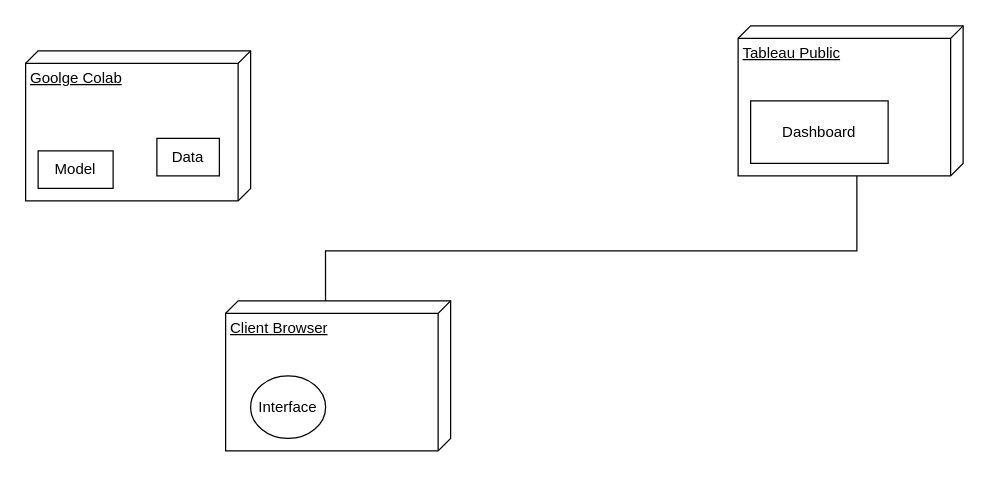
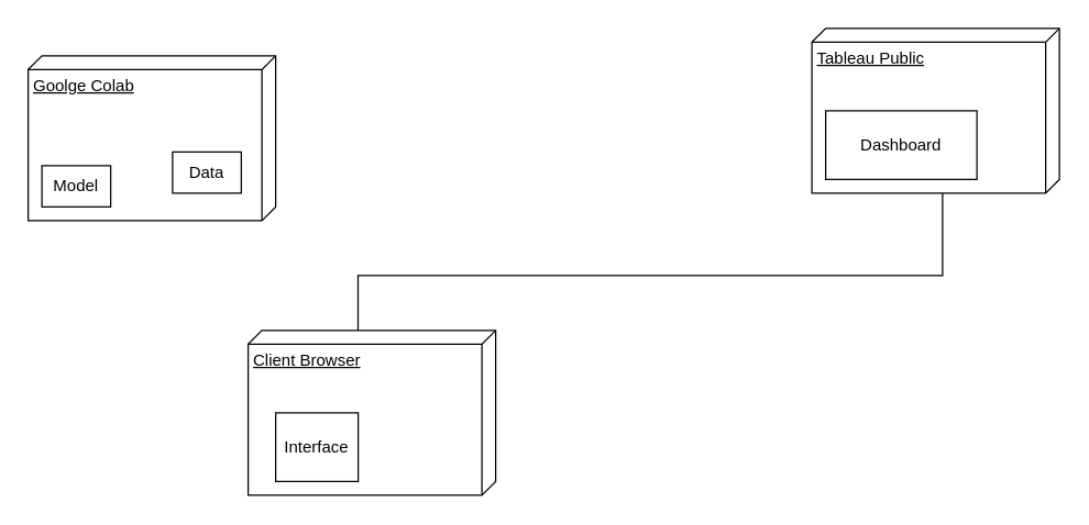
  <mxCell id="0" />
  <mxCell id="1" parent="0" />
  <mxCell id="2" value="Goolge Colab" style="verticalAlign=top;align=left;spacingTop=8;spacingLeft=2;spacingRight=12;shape=cube;size=10;direction=south;fontStyle=4;html=1;whiteSpace=wrap;" vertex="1" parent="1"><mxGeometry x="20" y="40" width="180" height="120" as="geometry" /></mxCell>
  <mxCell id="3" value="Client Browser" style="verticalAlign=top;align=left;spacingTop=8;spacingLeft=2;spacingRight=12;shape=cube;size=10;direction=south;fontStyle=4;html=1;whiteSpace=wrap;" vertex="1" parent="1"><mxGeometry x="180" y="240" width="180" height="120" as="geometry" /></mxCell>
- <mxCell id="4" value="Model" style="html=1;whiteSpace=wrap;" vertex="1" parent="1"><mxGeometry x="30" y="120" width="60" height="30" as="geometry" /></mxCell>
- <mxCell id="5" value="Interface" style="ellipse;html=1;whiteSpace=wrap;" vertex="1" parent="1"><mxGeometry x="200" y="300" width="60" height="50" as="geometry" /></mxCell>
+ <mxCell id="4" value="Model" style="html=1;whiteSpace=wrap;" vertex="1" parent="1"><mxGeometry x="30" y="120" width="50" height="30" as="geometry" /></mxCell>
+ <mxCell id="5" value="Interface" style="html=1;whiteSpace=wrap;" vertex="1" parent="1"><mxGeometry x="200" y="300" width="60" height="50" as="geometry" /></mxCell>
  <mxCell id="6" value="Data" style="html=1;whiteSpace=wrap;" vertex="1" parent="1"><mxGeometry x="125" y="110" width="50" height="30" as="geometry" /></mxCell>
  <mxCell id="7" value="Tableau Public" style="verticalAlign=top;align=left;spacingTop=8;spacingLeft=2;spacingRight=12;shape=cube;size=10;direction=south;fontStyle=4;html=1;whiteSpace=wrap;" vertex="1" parent="1"><mxGeometry x="590" y="20" width="180" height="120" as="geometry" /></mxCell>
  <mxCell id="8" value="Dashboard" style="html=1;whiteSpace=wrap;" vertex="1" parent="1"><mxGeometry x="600" y="80" width="110" height="50" as="geometry" /></mxCell>
  <mxCell id="9" value="" style="endArrow=none;html=1;edgeStyle=orthogonalEdgeStyle;rounded=0;exitX=0;exitY=0.556;exitDx=0;exitDy=0;exitPerimeter=0;" edge="1" parent="1" source="3"><mxGeometry relative="1" as="geometry"><mxPoint x="90" y="220" as="sourcePoint" /><mxPoint x="685" y="140" as="targetPoint" /><Array as="points"><mxPoint x="260" y="200" /><mxPoint x="685" y="200" /></Array></mxGeometry></mxCell>
